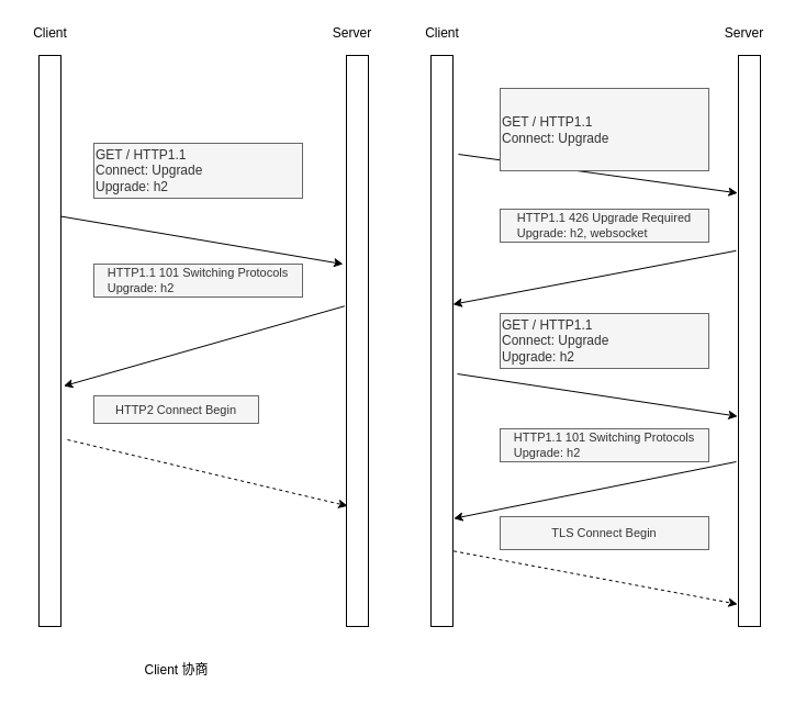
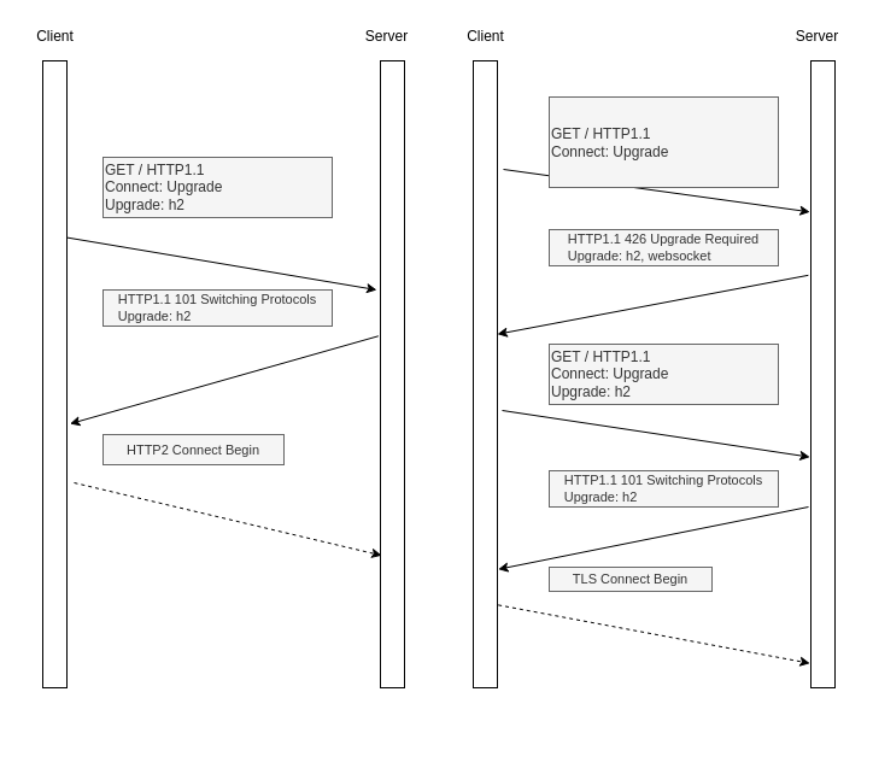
  <mxCell id="0" />
  <mxCell id="1" parent="0" />
  <mxCell id="2" value="" style="rounded=0;whiteSpace=wrap;html=1;" parent="1" vertex="1"><mxGeometry x="35" y="50" width="20" height="520" as="geometry" /></mxCell>
  <mxCell id="3" value="" style="endArrow=classic;html=1;exitX=1.021;exitY=0.282;exitDx=0;exitDy=0;exitPerimeter=0;" parent="1" source="2" edge="1"><mxGeometry width="50" height="50" relative="1" as="geometry"><mxPoint x="125" y="220" as="sourcePoint" /><mxPoint x="312" y="240" as="targetPoint" /></mxGeometry></mxCell>
  <mxCell id="4" value="" style="rounded=0;whiteSpace=wrap;html=1;" parent="1" vertex="1"><mxGeometry x="315" y="50" width="20" height="520" as="geometry" /></mxCell>
  <mxCell id="5" value="&lt;div&gt;&lt;span&gt;GET / HTTP1.1&lt;/span&gt;&lt;/div&gt;&lt;div&gt;&lt;span&gt;Connect: Upgrade&lt;/span&gt;&lt;/div&gt;&lt;div&gt;&lt;span&gt;Upgrade: h2&lt;/span&gt;&lt;/div&gt;" style="text;html=1;align=left;verticalAlign=middle;whiteSpace=wrap;rounded=0;fillColor=#f5f5f5;strokeColor=#666666;fontColor=#333333;" parent="1" vertex="1"><mxGeometry x="85" y="130" width="190" height="50" as="geometry" /></mxCell>
  <mxCell id="6" value="" style="endArrow=classic;html=1;exitX=-0.083;exitY=0.439;exitDx=0;exitDy=0;entryX=1.124;entryY=0.579;entryDx=0;entryDy=0;entryPerimeter=0;exitPerimeter=0;" parent="1" source="4" target="2" edge="1"><mxGeometry width="50" height="50" relative="1" as="geometry"><mxPoint x="313" y="170" as="sourcePoint" /><mxPoint x="58" y="250" as="targetPoint" /></mxGeometry></mxCell>
  <mxCell id="7" value="&lt;div style=&quot;text-align: left ; font-size: 11px&quot;&gt;&lt;font style=&quot;font-size: 11px&quot;&gt;HTTP1.1 101 Switching Protocols&lt;/font&gt;&lt;/div&gt;&lt;div style=&quot;text-align: left ; font-size: 11px&quot;&gt;&lt;font style=&quot;font-size: 11px&quot;&gt;Upgrade: h2&lt;/font&gt;&lt;/div&gt;" style="text;html=1;align=center;verticalAlign=middle;whiteSpace=wrap;rounded=0;fillColor=#f5f5f5;strokeColor=#666666;fontColor=#333333;" parent="1" vertex="1"><mxGeometry x="85" y="240" width="190" height="30" as="geometry" /></mxCell>
  <mxCell id="8" value="" style="endArrow=classic;html=1;entryX=0.055;entryY=0.789;entryDx=0;entryDy=0;entryPerimeter=0;dashed=1;" parent="1" target="4" edge="1"><mxGeometry width="50" height="50" relative="1" as="geometry"><mxPoint x="61" y="400" as="sourcePoint" /><mxPoint x="315" y="420.96" as="targetPoint" /></mxGeometry></mxCell>
  <mxCell id="9" value="Client" style="text;html=1;align=center;verticalAlign=middle;resizable=0;points=[];autosize=1;strokeColor=none;fillColor=none;" parent="1" vertex="1"><mxGeometry x="20" y="20" width="50" height="20" as="geometry" /></mxCell>
  <mxCell id="10" value="Server" style="text;html=1;align=center;verticalAlign=middle;resizable=0;points=[];autosize=1;strokeColor=none;fillColor=none;" parent="1" vertex="1"><mxGeometry x="295" y="20" width="50" height="20" as="geometry" /></mxCell>
  <mxCell id="11" value="&lt;div style=&quot;text-align: left ; font-size: 11px&quot;&gt;HTTP2 Connect Begin&lt;/div&gt;" style="text;html=1;align=center;verticalAlign=middle;whiteSpace=wrap;rounded=0;fillColor=#f5f5f5;strokeColor=#666666;fontColor=#333333;" parent="1" vertex="1"><mxGeometry x="85" y="360" width="150" height="25" as="geometry" /></mxCell>
  <mxCell id="12" value="" style="rounded=0;whiteSpace=wrap;html=1;" parent="1" vertex="1"><mxGeometry x="392" y="50" width="20" height="520" as="geometry" /></mxCell>
  <mxCell id="13" value="" style="endArrow=classic;html=1;entryX=-0.036;entryY=0.632;entryDx=0;entryDy=0;entryPerimeter=0;" parent="1" target="14" edge="1"><mxGeometry width="50" height="50" relative="1" as="geometry"><mxPoint x="416" y="340" as="sourcePoint" /><mxPoint x="669" y="370" as="targetPoint" /></mxGeometry></mxCell>
  <mxCell id="14" value="" style="rounded=0;whiteSpace=wrap;html=1;" parent="1" vertex="1"><mxGeometry x="672" y="50" width="20" height="520" as="geometry" /></mxCell>
  <mxCell id="15" value="&lt;div&gt;&lt;span&gt;GET / HTTP1.1&lt;/span&gt;&lt;/div&gt;&lt;div&gt;&lt;span&gt;Connect: Upgrade&lt;/span&gt;&lt;/div&gt;&lt;div&gt;&lt;span&gt;Upgrade: h2&lt;/span&gt;&lt;/div&gt;" style="text;html=1;align=left;verticalAlign=middle;whiteSpace=wrap;rounded=0;fillColor=#f5f5f5;strokeColor=#666666;fontColor=#333333;" parent="1" vertex="1"><mxGeometry x="455" y="285" width="190" height="50" as="geometry" /></mxCell>
  <mxCell id="16" value="" style="endArrow=classic;html=1;entryX=1.033;entryY=0.811;entryDx=0;entryDy=0;entryPerimeter=0;" parent="1" target="12" edge="1"><mxGeometry width="50" height="50" relative="1" as="geometry"><mxPoint x="670" y="420" as="sourcePoint" /><mxPoint x="414" y="460" as="targetPoint" /></mxGeometry></mxCell>
  <mxCell id="17" value="&lt;div style=&quot;text-align: left ; font-size: 11px&quot;&gt;&lt;font style=&quot;font-size: 11px&quot;&gt;HTTP1.1 101 Switching Protocols&lt;/font&gt;&lt;/div&gt;&lt;div style=&quot;text-align: left ; font-size: 11px&quot;&gt;&lt;font style=&quot;font-size: 11px&quot;&gt;Upgrade: h2&lt;/font&gt;&lt;/div&gt;" style="text;html=1;align=center;verticalAlign=middle;whiteSpace=wrap;rounded=0;fillColor=#f5f5f5;strokeColor=#666666;fontColor=#333333;" parent="1" vertex="1"><mxGeometry x="455" y="390" width="190" height="30" as="geometry" /></mxCell>
  <mxCell id="18" value="" style="endArrow=classic;html=1;entryX=-0.036;entryY=0.961;entryDx=0;entryDy=0;entryPerimeter=0;dashed=1;exitX=1.033;exitY=0.868;exitDx=0;exitDy=0;exitPerimeter=0;" parent="1" source="12" target="14" edge="1"><mxGeometry width="50" height="50" relative="1" as="geometry"><mxPoint x="418" y="400" as="sourcePoint" /><mxPoint x="672" y="420.96" as="targetPoint" /></mxGeometry></mxCell>
  <mxCell id="19" value="Client" style="text;html=1;align=center;verticalAlign=middle;resizable=0;points=[];autosize=1;strokeColor=none;fillColor=none;" parent="1" vertex="1"><mxGeometry x="377" y="20" width="50" height="20" as="geometry" /></mxCell>
  <mxCell id="20" value="Server" style="text;html=1;align=center;verticalAlign=middle;resizable=0;points=[];autosize=1;strokeColor=none;fillColor=none;" parent="1" vertex="1"><mxGeometry x="652" y="20" width="50" height="20" as="geometry" /></mxCell>
- <mxCell id="21" value="&lt;div style=&quot;text-align: left ; font-size: 11px&quot;&gt;TLS Connect Begin&lt;/div&gt;" style="text;html=1;align=center;verticalAlign=middle;whiteSpace=wrap;rounded=0;fillColor=#f5f5f5;strokeColor=#666666;fontColor=#333333;" parent="1" vertex="1"><mxGeometry x="455" y="470" width="190" height="30" as="geometry" /></mxCell>
+ <mxCell id="21" value="&lt;div style=&quot;text-align: left ; font-size: 11px&quot;&gt;TLS Connect Begin&lt;/div&gt;" style="text;html=1;align=center;verticalAlign=middle;whiteSpace=wrap;rounded=0;fillColor=#f5f5f5;strokeColor=#666666;fontColor=#333333;" parent="1" vertex="1"><mxGeometry x="455" y="470" width="135" height="20" as="geometry" /></mxCell>
  <mxCell id="22" value="" style="endArrow=classic;html=1;entryX=-0.036;entryY=0.241;entryDx=0;entryDy=0;entryPerimeter=0;" parent="1" target="14" edge="1"><mxGeometry width="50" height="50" relative="1" as="geometry"><mxPoint x="417" y="140" as="sourcePoint" /><mxPoint x="669" y="140" as="targetPoint" /></mxGeometry></mxCell>
  <mxCell id="23" value="&lt;div&gt;&lt;span&gt;GET / HTTP1.1&lt;/span&gt;&lt;/div&gt;&lt;div&gt;&lt;span&gt;Connect: Upgrade&lt;/span&gt;&lt;/div&gt;" style="text;html=1;align=left;verticalAlign=middle;whiteSpace=wrap;rounded=0;fillColor=#f5f5f5;strokeColor=#666666;fontColor=#333333;" parent="1" vertex="1"><mxGeometry x="455" y="80" width="190" height="75" as="geometry" /></mxCell>
  <mxCell id="24" value="" style="endArrow=classic;html=1;entryX=0.998;entryY=0.436;entryDx=0;entryDy=0;entryPerimeter=0;exitX=-0.105;exitY=0.342;exitDx=0;exitDy=0;exitPerimeter=0;" parent="1" source="14" target="12" edge="1"><mxGeometry width="50" height="50" relative="1" as="geometry"><mxPoint x="672" y="180" as="sourcePoint" /><mxPoint x="414.66" y="231.72" as="targetPoint" /></mxGeometry></mxCell>
  <mxCell id="25" value="&lt;div style=&quot;text-align: left ; font-size: 11px&quot;&gt;&lt;font style=&quot;font-size: 11px&quot;&gt;HTTP1.1 426 Upgrade Required&lt;/font&gt;&lt;/div&gt;&lt;div style=&quot;text-align: left ; font-size: 11px&quot;&gt;&lt;font style=&quot;font-size: 11px&quot;&gt;Upgrade: h2, websocket&lt;/font&gt;&lt;/div&gt;" style="text;html=1;align=center;verticalAlign=middle;whiteSpace=wrap;rounded=0;fillColor=#f5f5f5;strokeColor=#666666;fontColor=#333333;" parent="1" vertex="1"><mxGeometry x="455" y="190" width="190" height="30" as="geometry" /></mxCell>
- <mxCell id="26" value="Client 协商" style="text;html=1;align=center;verticalAlign=middle;resizable=0;points=[];autosize=1;strokeColor=none;fillColor=none;" parent="1" vertex="1"><mxGeometry x="125" y="600" width="70" height="20" as="geometry" /></mxCell>
